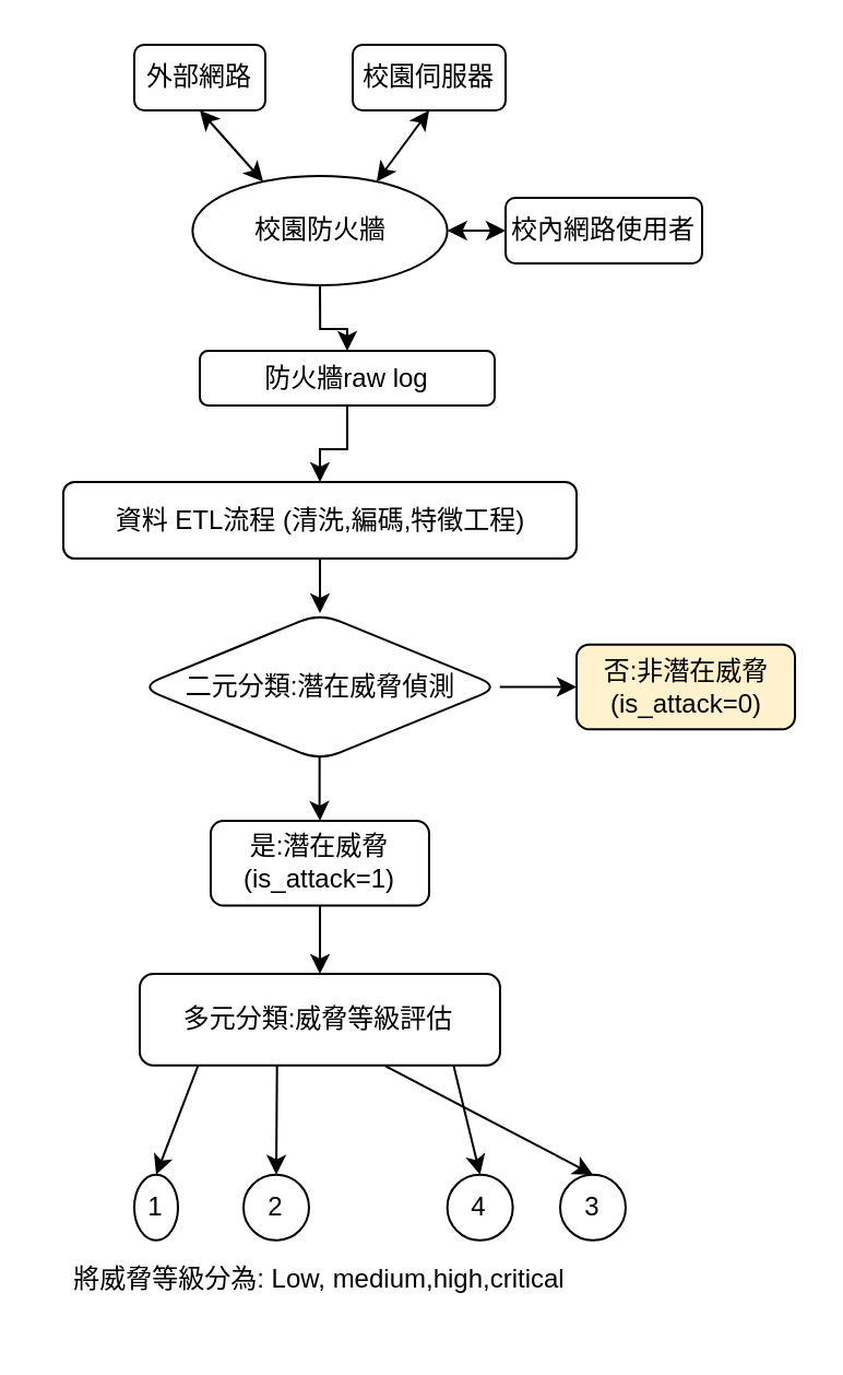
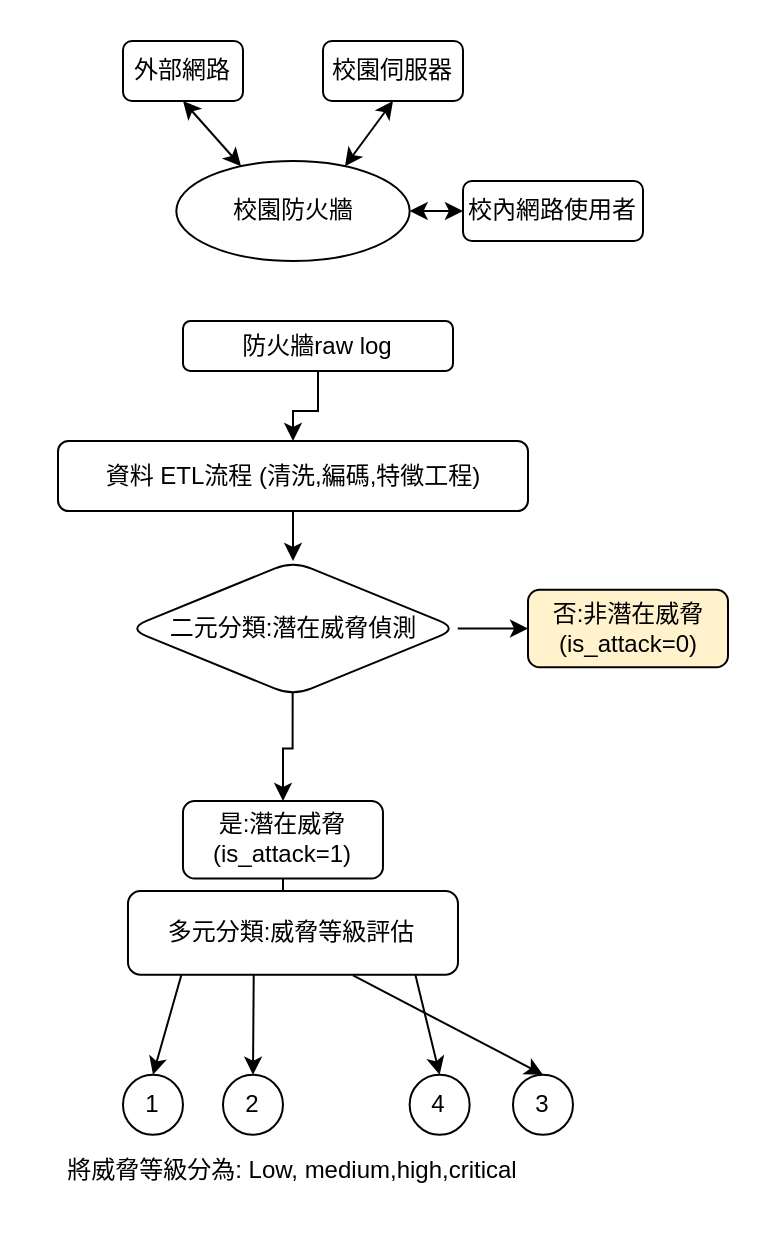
  <mxCell id="0" />
  <mxCell id="1" parent="0" />
  <mxCell id="2" value="外部網路" style="rounded=1;whiteSpace=wrap;html=1;" vertex="1" parent="1"><mxGeometry x="61" y="20" width="60" height="30" as="geometry" /></mxCell>
  <mxCell id="3" style="edgeStyle=orthogonalEdgeStyle;rounded=0;orthogonalLoop=1;jettySize=auto;html=1;exitX=0.5;exitY=1;exitDx=0;exitDy=0;" edge="1" parent="1" source="4"><mxGeometry relative="1" as="geometry"><mxPoint x="195.69" y="49.69" as="targetPoint" /></mxGeometry></mxCell>
  <mxCell id="4" value="校園伺服器" style="rounded=1;whiteSpace=wrap;html=1;" vertex="1" parent="1"><mxGeometry x="161" y="20" width="70" height="30" as="geometry" /></mxCell>
- <mxCell id="5" value="" style="edgeStyle=orthogonalEdgeStyle;rounded=0;orthogonalLoop=1;jettySize=auto;html=1;" edge="1" parent="1" source="6" target="12"><mxGeometry relative="1" as="geometry" /></mxCell>
  <mxCell id="6" value="校園防火牆" style="rounded=1;whiteSpace=wrap;html=1;shape=ellipse;perimeter=ellipsePerimeter;aspect=fixed;" vertex="1" parent="1"><mxGeometry x="87.66" y="80" width="116.67" height="50" as="geometry" /></mxCell>
  <mxCell id="7" value="校內網路使用者" style="rounded=1;whiteSpace=wrap;html=1;" vertex="1" parent="1"><mxGeometry x="231" y="90" width="90" height="30" as="geometry" /></mxCell>
  <mxCell id="8" value="" style="endArrow=classic;startArrow=classic;html=1;rounded=0;entryX=0.5;entryY=1;entryDx=0;entryDy=0;exitX=0.75;exitY=0;exitDx=0;exitDy=0;" edge="1" parent="1" source="6" target="4"><mxGeometry width="50" height="50" relative="1" as="geometry"><mxPoint x="151" y="100" as="sourcePoint" /><mxPoint x="201" y="50" as="targetPoint" /></mxGeometry></mxCell>
  <mxCell id="9" value="" style="endArrow=classic;startArrow=classic;html=1;rounded=0;exitX=0.5;exitY=1;exitDx=0;exitDy=0;entryX=0.25;entryY=0;entryDx=0;entryDy=0;" edge="1" parent="1" source="2" target="6"><mxGeometry width="50" height="50" relative="1" as="geometry"><mxPoint x="91" y="50" as="sourcePoint" /><mxPoint x="141" y="100" as="targetPoint" /></mxGeometry></mxCell>
  <mxCell id="10" value="" style="endArrow=classic;startArrow=classic;html=1;rounded=0;entryX=0;entryY=0.5;entryDx=0;entryDy=0;exitX=1;exitY=0.5;exitDx=0;exitDy=0;" edge="1" parent="1" source="6" target="7"><mxGeometry width="50" height="50" relative="1" as="geometry"><mxPoint x="181" y="160" as="sourcePoint" /><mxPoint x="231" y="110" as="targetPoint" /></mxGeometry></mxCell>
  <mxCell id="11" value="" style="edgeStyle=orthogonalEdgeStyle;rounded=0;orthogonalLoop=1;jettySize=auto;html=1;" edge="1" parent="1" source="12" target="14"><mxGeometry relative="1" as="geometry" /></mxCell>
  <mxCell id="12" value="防火牆raw log" style="rounded=1;whiteSpace=wrap;html=1;" vertex="1" parent="1"><mxGeometry x="91" y="160" width="135" height="25" as="geometry" /></mxCell>
  <mxCell id="13" value="" style="edgeStyle=orthogonalEdgeStyle;rounded=0;orthogonalLoop=1;jettySize=auto;html=1;" edge="1" parent="1" source="14" target="17"><mxGeometry relative="1" as="geometry" /></mxCell>
  <mxCell id="14" value="資料 ETL流程 (清洗,編碼,特徵工程)" style="rounded=1;whiteSpace=wrap;html=1;" vertex="1" parent="1"><mxGeometry x="28.5" y="220" width="235" height="35" as="geometry" /></mxCell>
  <mxCell id="15" value="" style="edgeStyle=orthogonalEdgeStyle;rounded=0;orthogonalLoop=1;jettySize=auto;html=1;" edge="1" parent="1" source="17" target="18"><mxGeometry relative="1" as="geometry" /></mxCell>
  <mxCell id="16" value="" style="edgeStyle=orthogonalEdgeStyle;rounded=0;orthogonalLoop=1;jettySize=auto;html=1;exitX=0.499;exitY=0.965;exitDx=0;exitDy=0;exitPerimeter=0;" edge="1" parent="1" source="17" target="20"><mxGeometry relative="1" as="geometry" /></mxCell>
  <mxCell id="17" value="二元分類:潛在威脅偵測" style="rhombus;whiteSpace=wrap;html=1;rounded=1;" vertex="1" parent="1"><mxGeometry x="63.5" y="280" width="165" height="67.5" as="geometry" /></mxCell>
  <mxCell id="18" value="否:非潛在威脅 (is_attack=0)" style="rounded=1;whiteSpace=wrap;html=1;fillColor=#fff2cc;" vertex="1" parent="1"><mxGeometry x="263.5" y="294.38" width="100" height="38.75" as="geometry" /></mxCell>
  <mxCell id="19" value="" style="edgeStyle=orthogonalEdgeStyle;rounded=0;orthogonalLoop=1;jettySize=auto;html=1;" edge="1" parent="1" source="20" target="21"><mxGeometry relative="1" as="geometry" /></mxCell>
- <mxCell id="20" value="是:潛在威脅 (is_attack=1)" style="rounded=1;whiteSpace=wrap;html=1;" vertex="1" parent="1"><mxGeometry x="95.99" y="375" width="100" height="38.75" as="geometry" /></mxCell>
+ <mxCell id="20" value="是:潛在威脅 (is_attack=1)" style="rounded=1;whiteSpace=wrap;html=1;" vertex="1" parent="1"><mxGeometry x="90.99" y="400" width="100" height="38.75" as="geometry" /></mxCell>
  <mxCell id="21" value="多元分類:威脅等級評估" style="whiteSpace=wrap;html=1;rounded=1;" vertex="1" parent="1"><mxGeometry x="63.49" y="445" width="165" height="41.87" as="geometry" /></mxCell>
  <mxCell id="22" value="" style="endArrow=classic;html=1;rounded=0;exitX=0.162;exitY=1;exitDx=0;exitDy=0;exitPerimeter=0;entryX=0.5;entryY=0;entryDx=0;entryDy=0;" edge="1" parent="1" source="21" target="23"><mxGeometry width="50" height="50" relative="1" as="geometry"><mxPoint x="95.99" y="556.87" as="sourcePoint" /><mxPoint x="80.99" y="536.87" as="targetPoint" /></mxGeometry></mxCell>
- <mxCell id="23" value="1" style="ellipse;whiteSpace=wrap;html=1;aspect=fixed;" vertex="1" parent="1"><mxGeometry x="60.99" y="536.87" width="20" height="30" as="geometry" /></mxCell>
+ <mxCell id="23" value="1" style="ellipse;whiteSpace=wrap;html=1;aspect=fixed;" vertex="1" parent="1"><mxGeometry x="60.99" y="536.87" width="30" height="30" as="geometry" /></mxCell>
  <mxCell id="24" value="2" style="ellipse;whiteSpace=wrap;html=1;aspect=fixed;" vertex="1" parent="1"><mxGeometry x="110.99" y="536.87" width="30" height="30" as="geometry" /></mxCell>
  <mxCell id="25" value="4" style="ellipse;whiteSpace=wrap;html=1;aspect=fixed;" vertex="1" parent="1"><mxGeometry x="204.32" y="536.87" width="30" height="30" as="geometry" /></mxCell>
  <mxCell id="26" value="3" style="ellipse;whiteSpace=wrap;html=1;aspect=fixed;" vertex="1" parent="1"><mxGeometry x="255.99" y="536.87" width="30" height="30" as="geometry" /></mxCell>
  <mxCell id="27" value="" style="endArrow=classic;html=1;rounded=0;entryX=0.5;entryY=0;entryDx=0;entryDy=0;exitX=0.381;exitY=0.995;exitDx=0;exitDy=0;exitPerimeter=0;" edge="1" parent="1" source="21" target="24"><mxGeometry width="50" height="50" relative="1" as="geometry"><mxPoint x="130.99" y="496.87" as="sourcePoint" /><mxPoint x="130.99" y="555.87" as="targetPoint" /></mxGeometry></mxCell>
  <mxCell id="28" value="" style="endArrow=classic;html=1;rounded=0;entryX=0.5;entryY=0;entryDx=0;entryDy=0;exitX=0.682;exitY=1.008;exitDx=0;exitDy=0;exitPerimeter=0;" edge="1" parent="1" source="21" target="26"><mxGeometry width="50" height="50" relative="1" as="geometry"><mxPoint x="180.99" y="496.87" as="sourcePoint" /><mxPoint x="175.65" y="536.87" as="targetPoint" /></mxGeometry></mxCell>
  <mxCell id="29" value="" style="endArrow=classic;html=1;rounded=0;entryX=0.5;entryY=0;entryDx=0;entryDy=0;exitX=0.871;exitY=1.004;exitDx=0;exitDy=0;exitPerimeter=0;" edge="1" parent="1" source="21" target="25"><mxGeometry width="50" height="50" relative="1" as="geometry"><mxPoint x="210.99" y="496.87" as="sourcePoint" /><mxPoint x="270.99" y="545.87" as="targetPoint" /></mxGeometry></mxCell>
  <mxCell id="30" value="將威脅等級分為: Low, medium,high,critical&lt;div&gt;&lt;br&gt;&lt;/div&gt;" style="text;html=1;align=center;verticalAlign=middle;whiteSpace=wrap;rounded=0;" vertex="1" parent="1"><mxGeometry x="20.99" y="576.87" width="250" height="30" as="geometry" /></mxCell>
